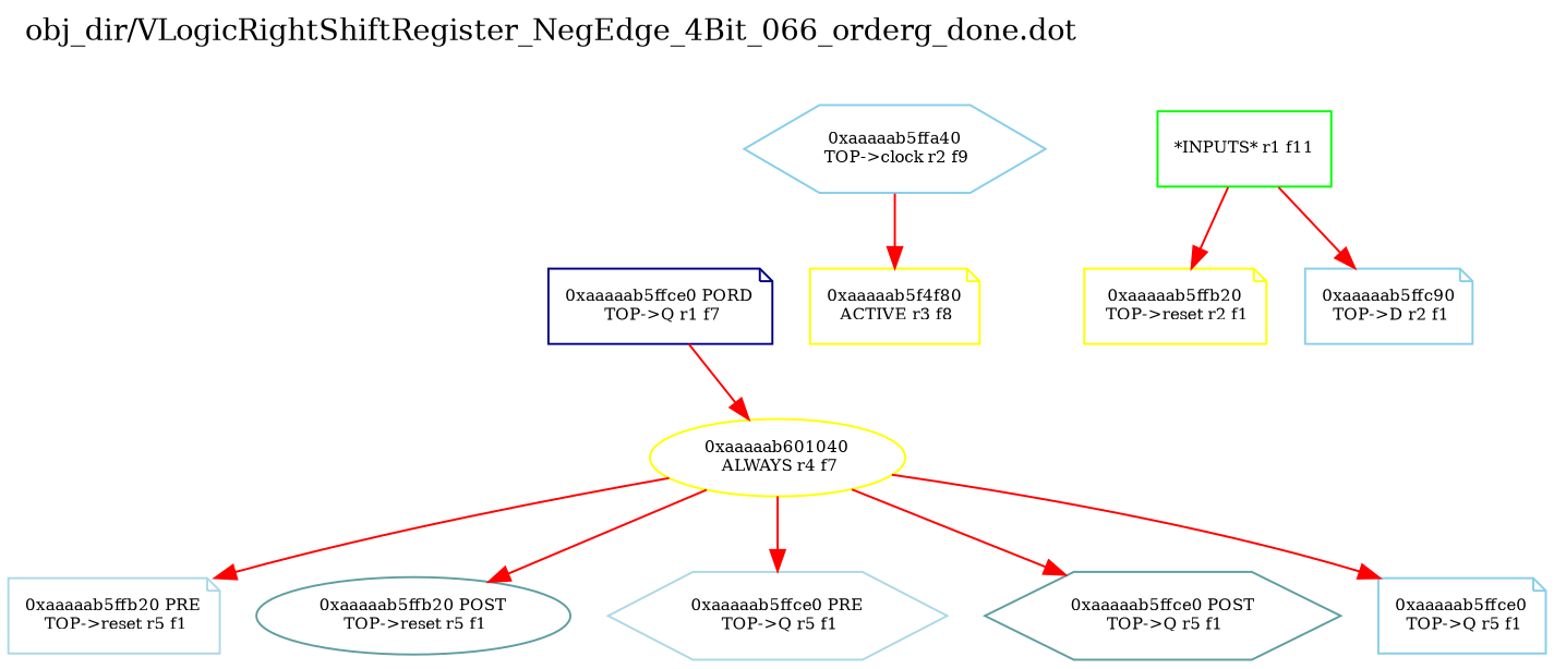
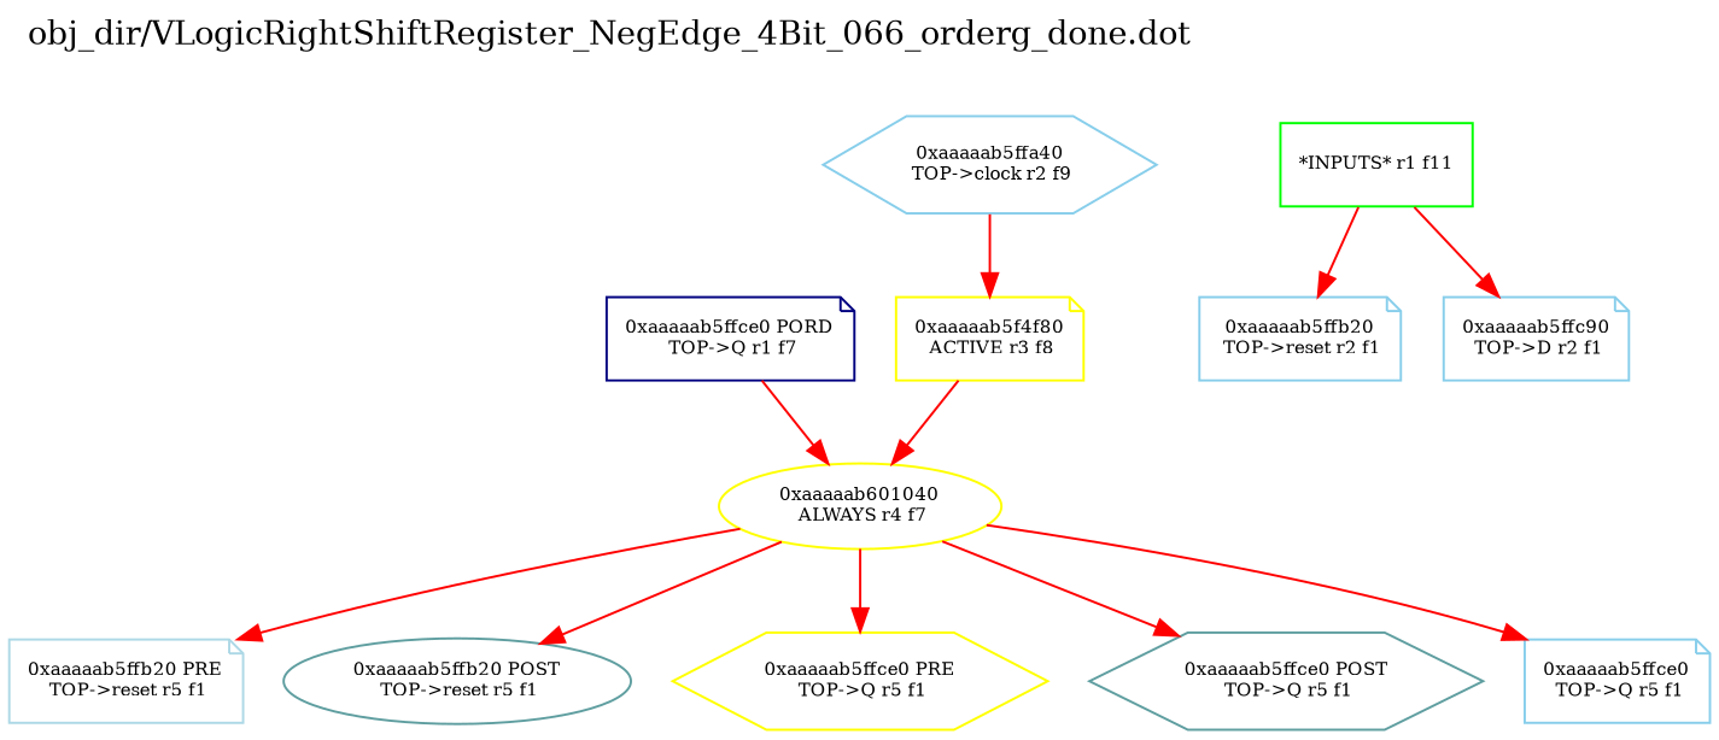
  digraph {
    label="obj_dir/VLogicRightShiftRegister_NegEdge_4Bit_066_orderg_done.dot"
    labeljust=l
    labelloc=t
    rankdir=TB
    node [color=skyblue fontsize=8 shape=note]
    edge [color=red fontsize=8 weight=32]
    n1 [color=NavyBlue label="0xaaaaab5ffce0 PORD\n TOP->Q r1 f7"]
    n2 [color=yellow label="0xaaaaab601040\n ALWAYS r4 f7" shape=ellipse]
    n3 [color=lightblue label="0xaaaaab5ffb20 PRE\n TOP->reset r5 f1"]
    n4 [color=CadetBlue label="0xaaaaab5ffb20 POST\n TOP->reset r5 f1" shape=ellipse]
-   n5 [color=lightblue label="0xaaaaab5ffce0 PRE\n TOP->Q r5 f1" shape=hexagon]
+   n5 [color=yellow label="0xaaaaab5ffce0 PRE\n TOP->Q r5 f1" shape=hexagon]
    n6 [color=CadetBlue label="0xaaaaab5ffce0 POST\n TOP->Q r5 f1" shape=hexagon]
    n7 [label="0xaaaaab5ffce0\n TOP->Q r5 f1"]
    n8 [color=green label="*INPUTS* r1 f11" shape=box]
-   n9 [color=yellow label="0xaaaaab5ffb20\n TOP->reset r2 f1"]
+   n9 [label="0xaaaaab5ffb20\n TOP->reset r2 f1"]
    n10 [label="0xaaaaab5ffc90\n TOP->D r2 f1"]
    n11 [label="0xaaaaab5ffa40\n TOP->clock r2 f9" shape=hexagon]
    n12 [color=yellow label="0xaaaaab5f4f80\n ACTIVE r3 f8"]
    n1 -> n2
    n2 -> n3
    n2 -> n4 [weight=2]
    n2 -> n5
    n2 -> n6 [weight=2]
    n2 -> n7
    n8 -> n9 [weight=1]
    n8 -> n10 [weight=1]
    n11 -> n12 [weight=8]
+   n12 -> n2
  }
